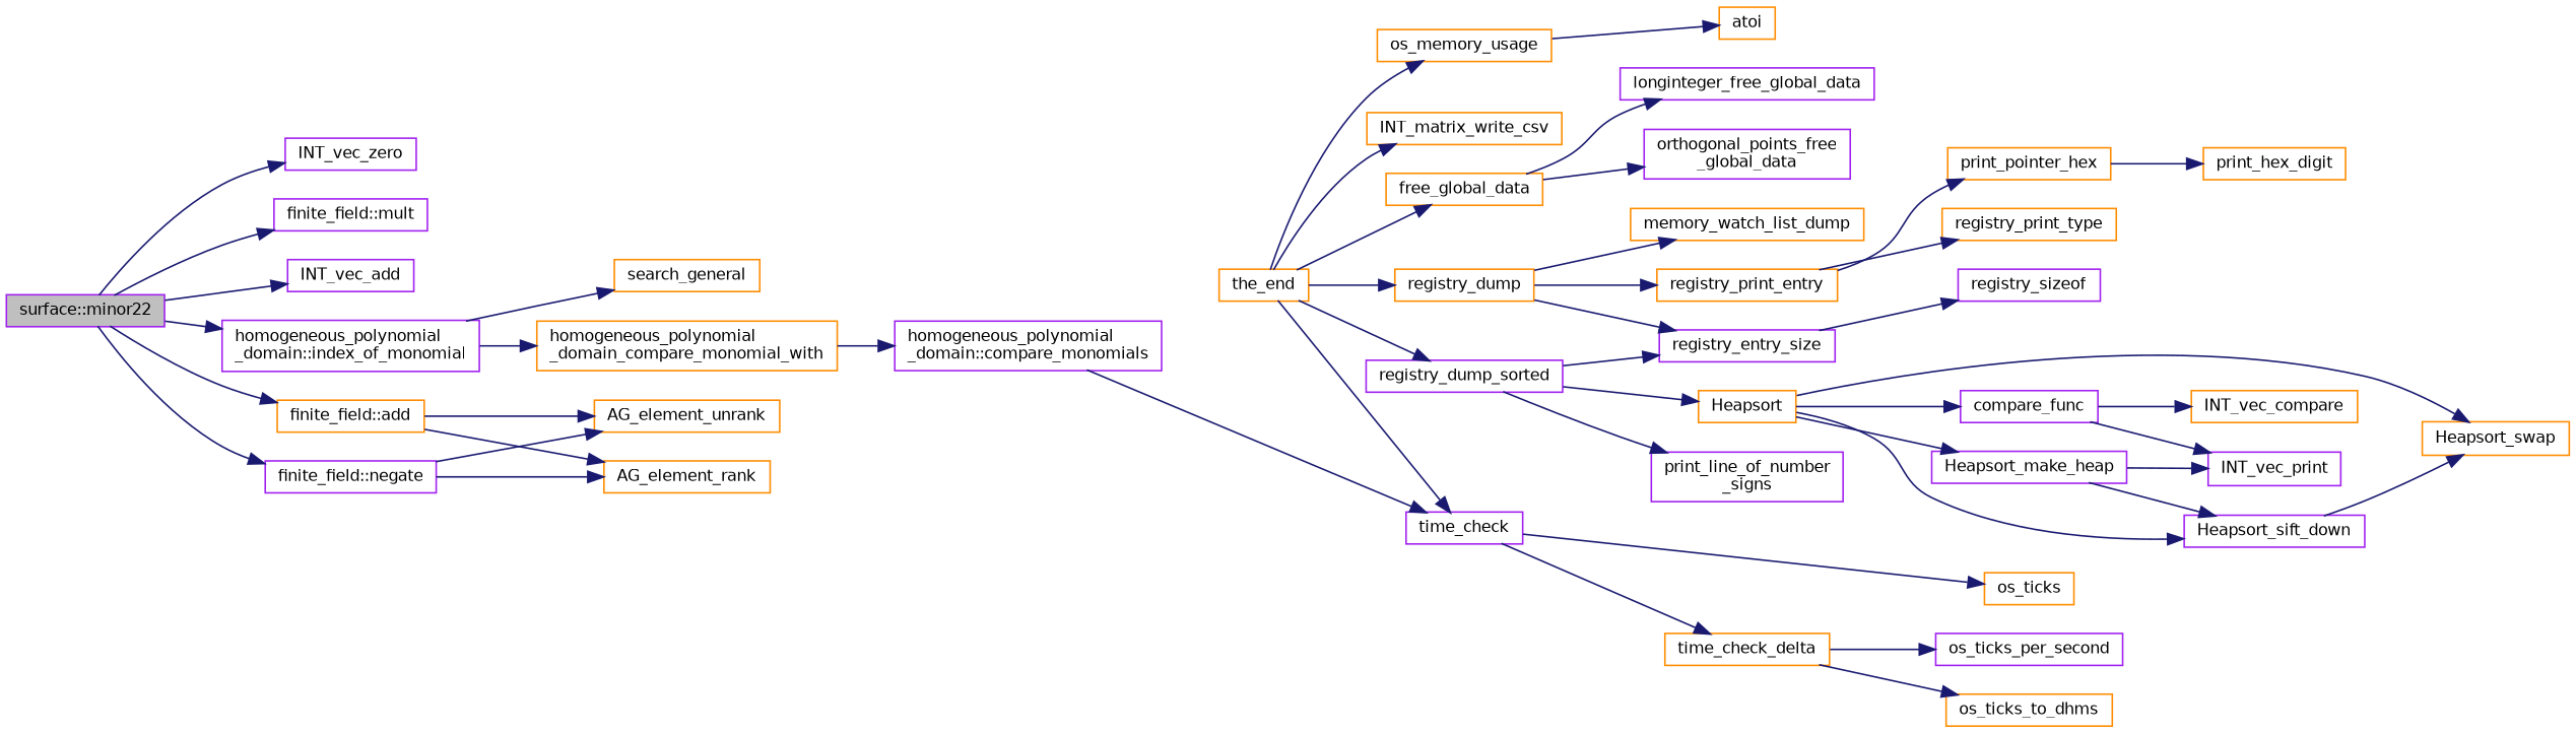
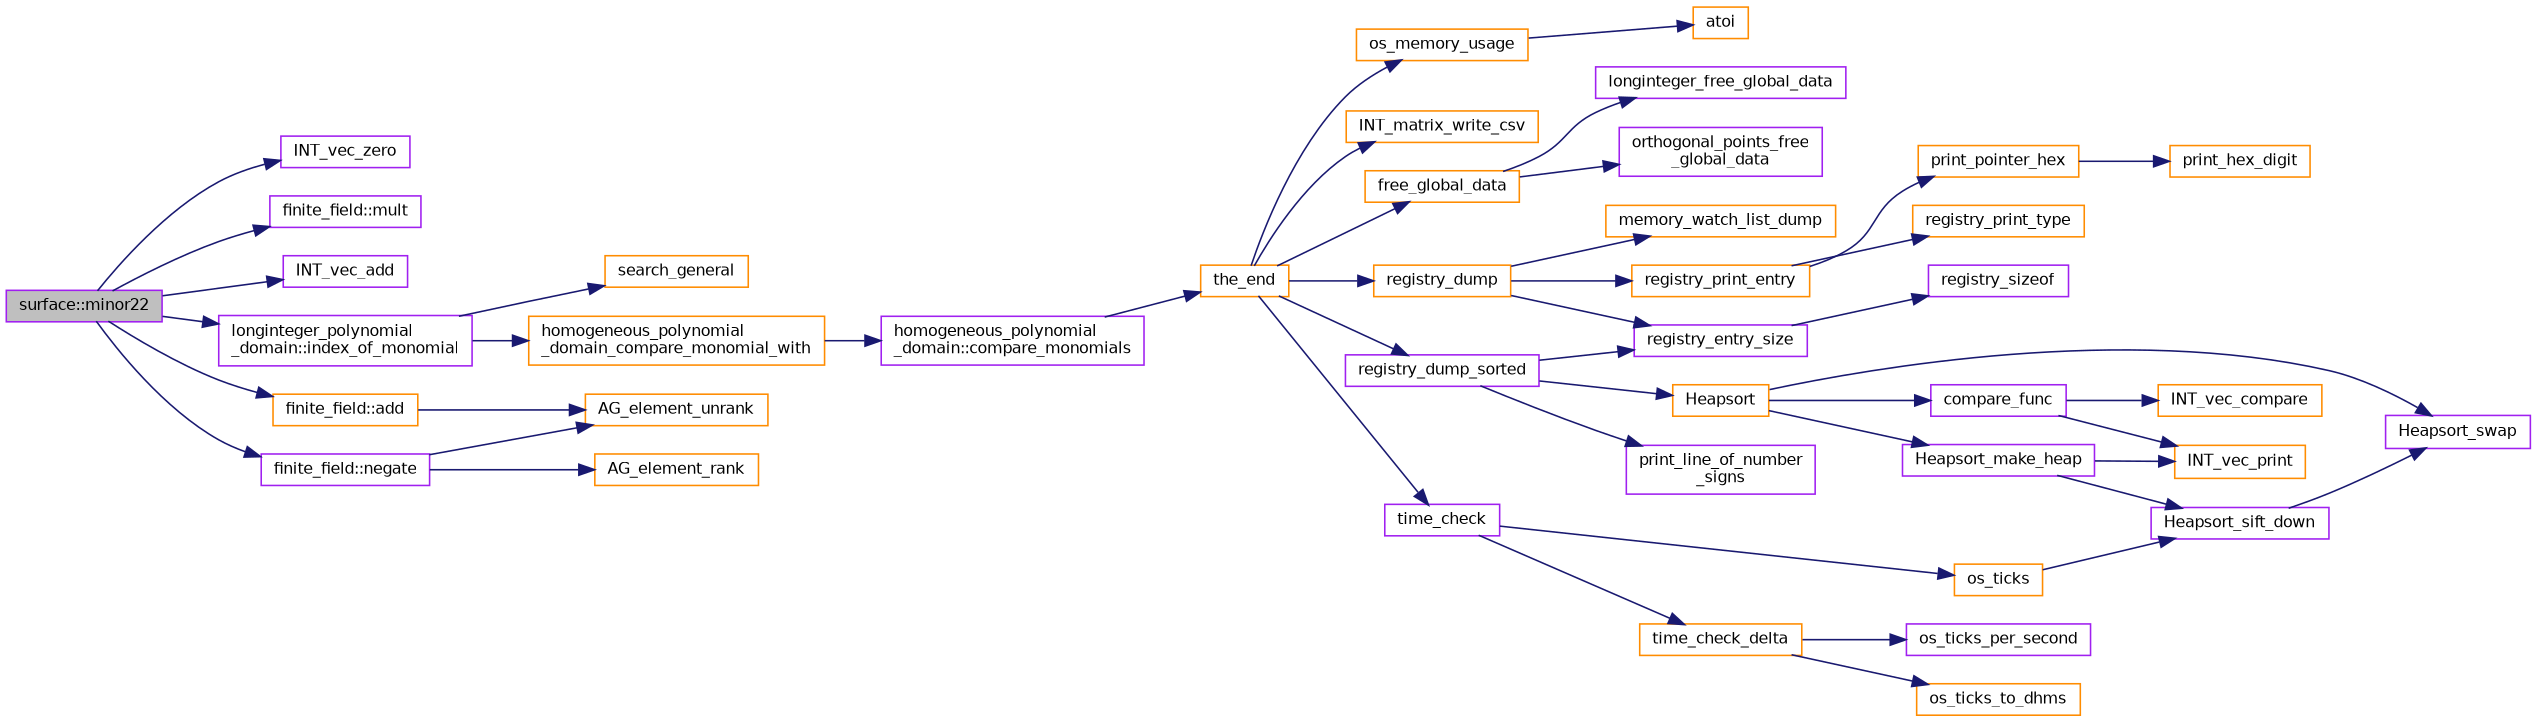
  digraph {
    rankdir=LR
    node [color=darkorange fillcolor=white fontname=Helvetica fontsize=10 shape=record style=filled]
    edge [color=midnightblue fontname=Helvetica fontsize=10 labelfontname=Helvetica labelfontsize=10 style=solid]
    n1 [color=purple fillcolor=grey75 fontcolor=black height=0.2 label="surface::minor22" width=0.4]
    n2 [color=purple height=0.2 label=INT_vec_zero width=0.4]
    n3 [color=purple height=0.2 label="finite_field::mult" width=0.4]
    n4 [color=purple height=0.2 label=INT_vec_add width=0.4]
-   n5 [color=purple height=0.2 label="homogeneous_polynomial\l_domain::index_of_monomial" width=0.4]
+   n5 [color=purple height=0.2 label="longinteger_polynomial\l_domain::index_of_monomial" width=0.4]
    n6 [height=0.2 label="finite_field::add" width=0.4]
    n7 [color=purple height=0.2 label="finite_field::negate" width=0.4]
    n8 [height=0.2 label=search_general width=0.4]
    n9 [height=0.2 label="homogeneous_polynomial\l_domain_compare_monomial_with" width=0.4]
    n10 [height=0.2 label=AG_element_unrank width=0.4]
    n11 [height=0.2 label=AG_element_rank width=0.4]
    n12 [color=purple height=0.2 label="homogeneous_polynomial\l_domain::compare_monomials" width=0.4]
    n13 [height=0.2 label=the_end width=0.4]
    n14 [height=0.2 label=free_global_data width=0.4]
    n15 [height=0.2 label=registry_dump width=0.4]
    n16 [color=purple height=0.2 label=registry_dump_sorted width=0.4]
    n17 [color=purple height=0.2 label=time_check width=0.4]
    n18 [height=0.2 label=os_memory_usage width=0.4]
    n19 [height=0.2 label=INT_matrix_write_csv width=0.4]
    n20 [color=purple height=0.2 label="orthogonal_points_free\l_global_data" width=0.4]
    n21 [color=purple height=0.2 label=longinteger_free_global_data width=0.4]
    n22 [height=0.2 label=registry_print_entry width=0.4]
    n23 [color=purple height=0.2 label=registry_entry_size width=0.4]
    n24 [height=0.2 label=memory_watch_list_dump width=0.4]
    n25 [color=purple height=0.2 label="print_line_of_number\l_signs" width=0.4]
    n26 [height=0.2 label=Heapsort width=0.4]
    n27 [height=0.2 label=os_ticks width=0.4]
    n28 [height=0.2 label=time_check_delta width=0.4]
    n29 [height=0.2 label=atoi width=0.4]
    n30 [height=0.2 label=print_pointer_hex width=0.4]
    n31 [height=0.2 label=registry_print_type width=0.4]
    n32 [color=purple height=0.2 label=registry_sizeof width=0.4]
    n33 [height=0.2 label=print_hex_digit width=0.4]
    n34 [color=purple height=0.2 label=Heapsort_make_heap width=0.4]
    n35 [color=purple height=0.2 label=Heapsort_sift_down width=0.4]
-   n36 [height=0.2 label=Heapsort_swap width=0.4]
+   n36 [color=purple height=0.2 label=Heapsort_swap width=0.4]
    n37 [color=purple height=0.2 label=compare_func width=0.4]
-   n38 [color=purple height=0.2 label=INT_vec_print width=0.4]
+   n38 [height=0.2 label=INT_vec_print width=0.4]
    n39 [height=0.2 label=INT_vec_compare width=0.4]
    n40 [color=purple height=0.2 label=os_ticks_per_second width=0.4]
    n41 [height=0.2 label=os_ticks_to_dhms width=0.4]
    n1 -> n2
    n1 -> n3
    n1 -> n4
    n1 -> n5
    n1 -> n6
    n1 -> n7
    n5 -> n8
    n5 -> n9
    n6 -> n10
-   n6 -> n11
    n7 -> n10
    n7 -> n11
    n9 -> n12
-   n12 -> n17
+   n12 -> n13
    n13 -> n14
    n13 -> n15
    n13 -> n16
    n13 -> n17
    n13 -> n18
    n13 -> n19
    n14 -> n20
    n14 -> n21
    n15 -> n22
    n15 -> n23
    n15 -> n24
    n16 -> n23
    n16 -> n25
    n16 -> n26
    n17 -> n27
    n17 -> n28
    n18 -> n29
    n22 -> n30
    n22 -> n31
    n23 -> n32
    n26 -> n34
-   n26 -> n35
+   n27 -> n35
    n26 -> n36
    n26 -> n37
    n28 -> n40
    n28 -> n41
    n30 -> n33
    n34 -> n35
    n34 -> n38
    n35 -> n36
    n37 -> n38
    n37 -> n39
  }
